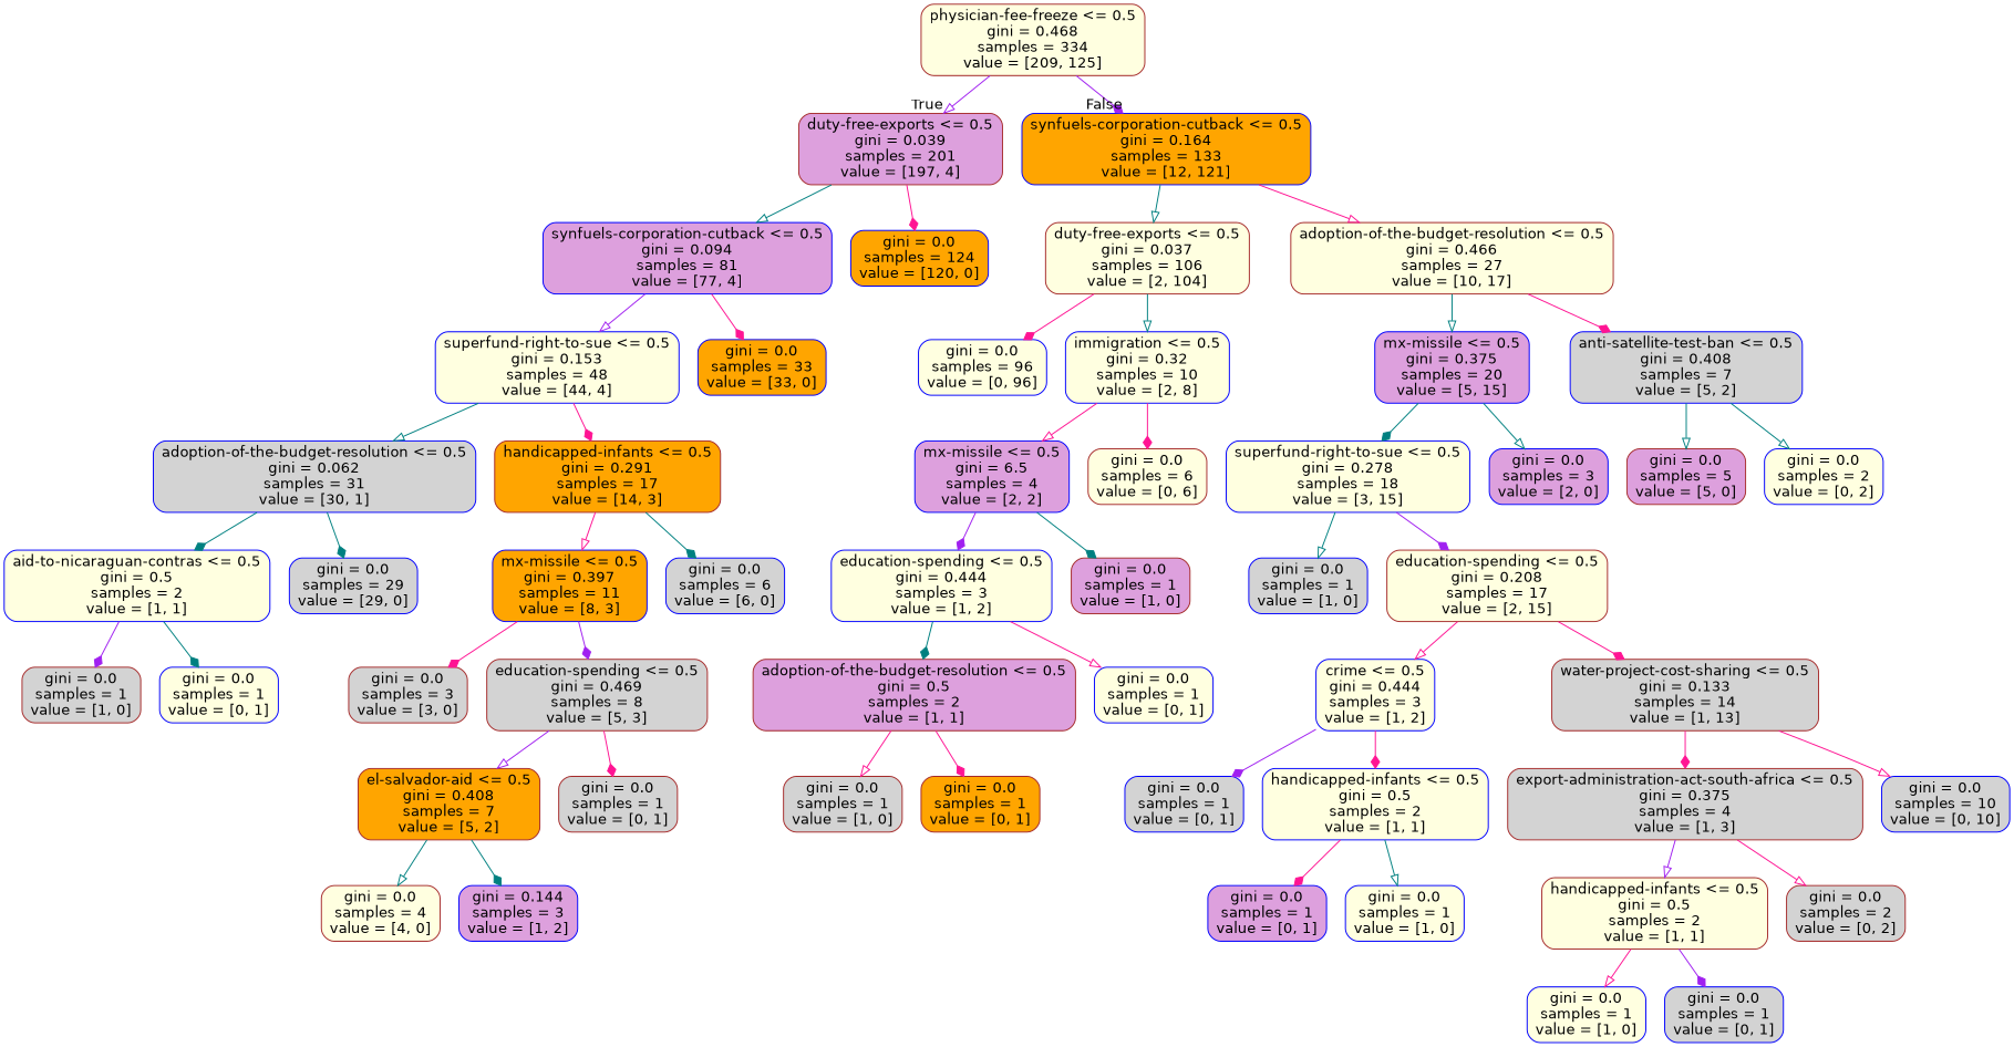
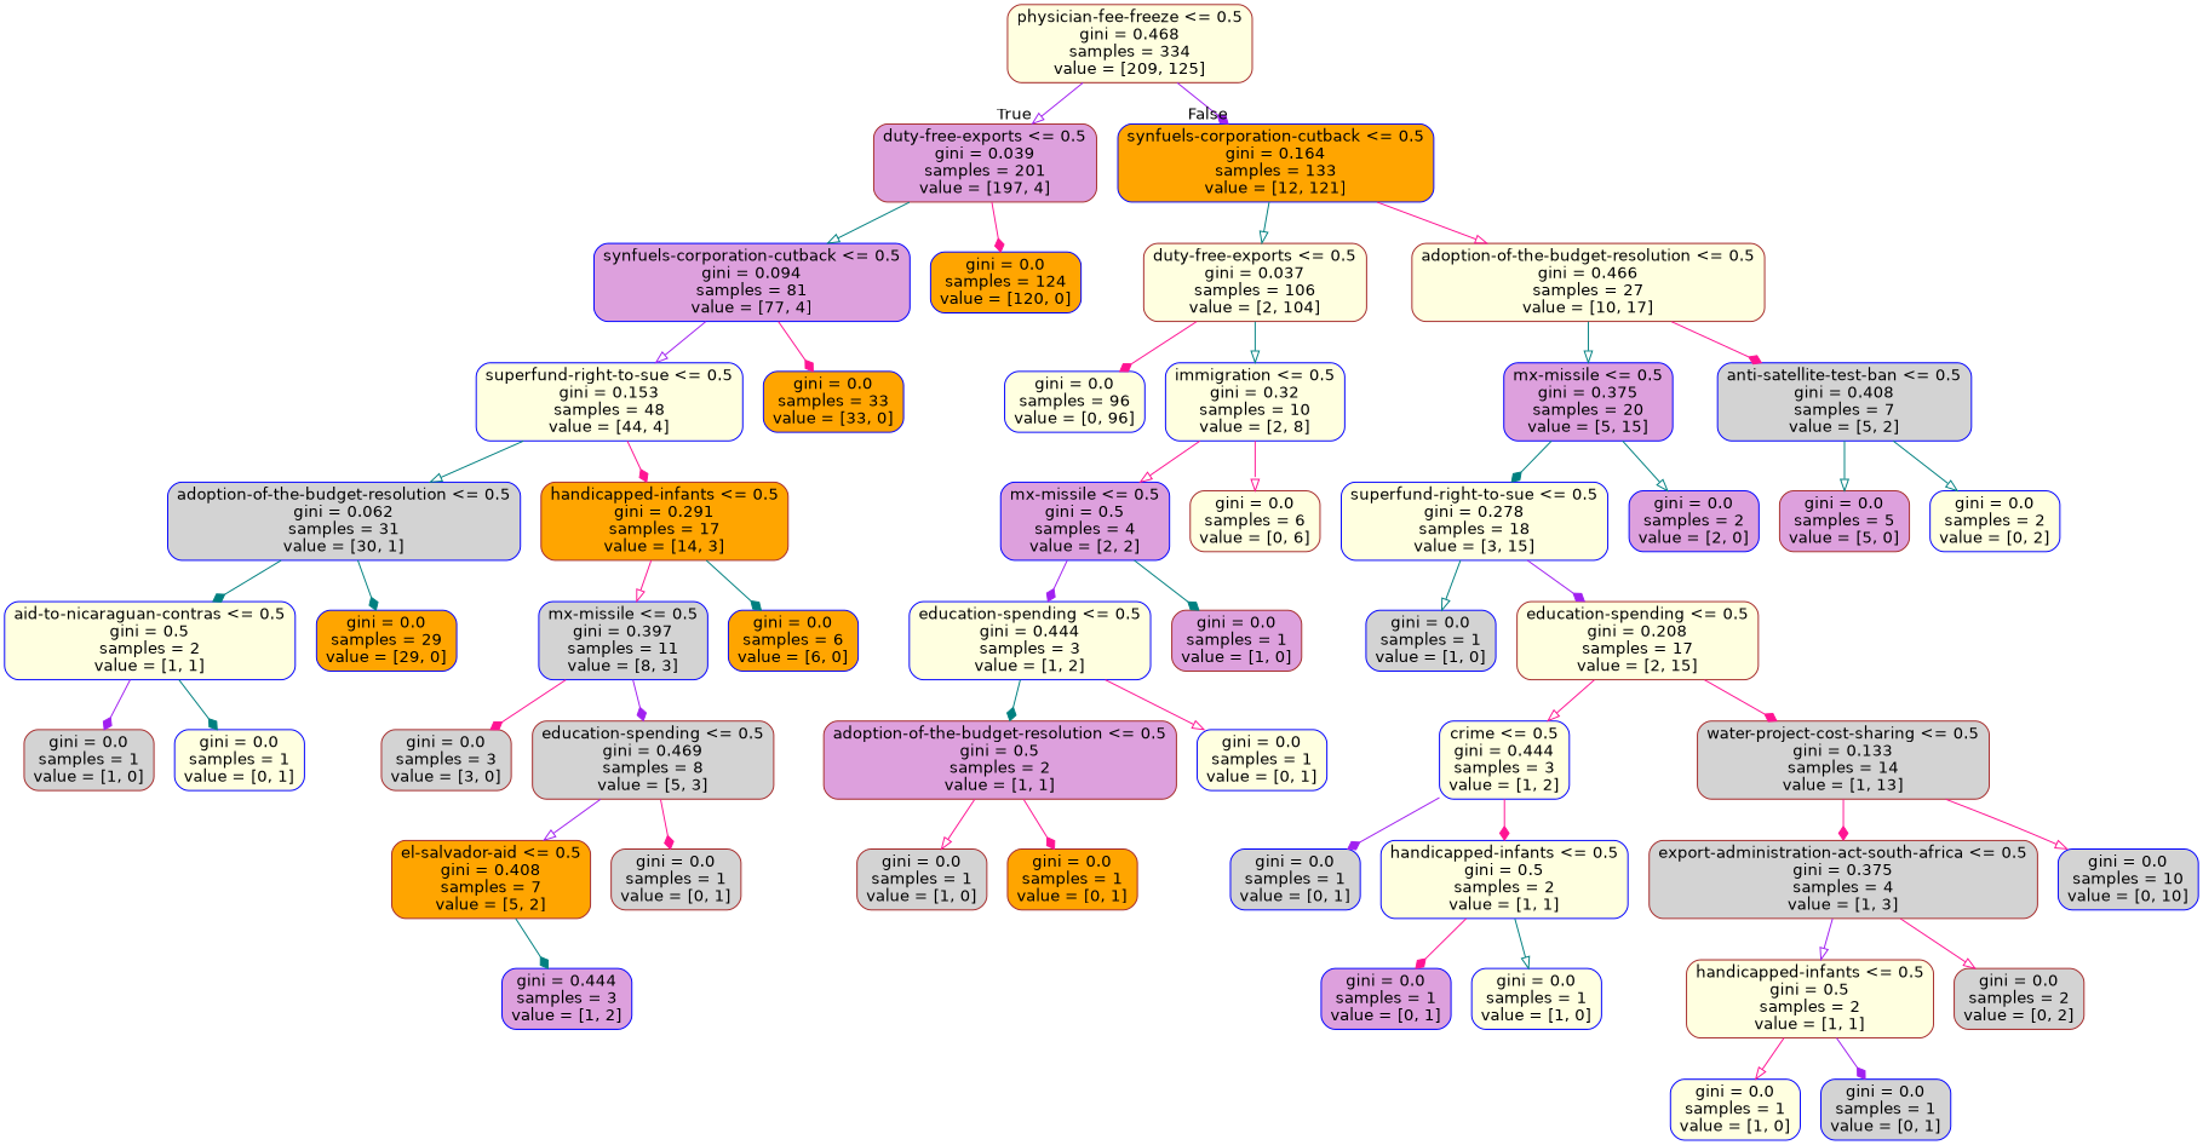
  digraph {
    node [color=blue fillcolor=lightyellow fontname=helvetica shape=box style="filled, rounded"]
    edge [arrowhead=diamond color=deeppink fontname=helvetica]
    n1 [color=brown label="physician-fee-freeze <= 0.5\ngini = 0.468\nsamples = 334\nvalue = [209, 125]"]
    n2 [color=brown fillcolor=plum label="duty-free-exports <= 0.5\ngini = 0.039\nsamples = 201\nvalue = [197, 4]"]
    n3 [fillcolor=orange label="synfuels-corporation-cutback <= 0.5\ngini = 0.164\nsamples = 133\nvalue = [12, 121]"]
    n4 [fillcolor=plum label="synfuels-corporation-cutback <= 0.5\ngini = 0.094\nsamples = 81\nvalue = [77, 4]"]
    n5 [fillcolor=orange label="gini = 0.0\nsamples = 124\nvalue = [120, 0]"]
    n6 [color=brown label="duty-free-exports <= 0.5\ngini = 0.037\nsamples = 106\nvalue = [2, 104]"]
    n7 [color=brown label="adoption-of-the-budget-resolution <= 0.5\ngini = 0.466\nsamples = 27\nvalue = [10, 17]"]
    n8 [label="superfund-right-to-sue <= 0.5\ngini = 0.153\nsamples = 48\nvalue = [44, 4]"]
    n9 [fillcolor=orange label="gini = 0.0\nsamples = 33\nvalue = [33, 0]"]
    n10 [fillcolor=lightgrey label="adoption-of-the-budget-resolution <= 0.5\ngini = 0.062\nsamples = 31\nvalue = [30, 1]"]
    n11 [color=brown fillcolor=orange label="handicapped-infants <= 0.5\ngini = 0.291\nsamples = 17\nvalue = [14, 3]"]
    n12 [label="aid-to-nicaraguan-contras <= 0.5\ngini = 0.5\nsamples = 2\nvalue = [1, 1]"]
-   n13 [fillcolor=lightgrey label="gini = 0.0\nsamples = 29\nvalue = [29, 0]"]
-   n14 [fillcolor=orange label="mx-missile <= 0.5\ngini = 0.397\nsamples = 11\nvalue = [8, 3]"]
-   n15 [fillcolor=lightgrey label="gini = 0.0\nsamples = 6\nvalue = [6, 0]"]
+   n13 [fillcolor=orange label="gini = 0.0\nsamples = 29\nvalue = [29, 0]"]
+   n14 [fillcolor=lightgrey label="mx-missile <= 0.5\ngini = 0.397\nsamples = 11\nvalue = [8, 3]"]
+   n15 [fillcolor=orange label="gini = 0.0\nsamples = 6\nvalue = [6, 0]"]
    n16 [color=brown fillcolor=lightgrey label="gini = 0.0\nsamples = 1\nvalue = [1, 0]"]
    n17 [label="gini = 0.0\nsamples = 1\nvalue = [0, 1]"]
    n18 [color=brown fillcolor=lightgrey label="gini = 0.0\nsamples = 3\nvalue = [3, 0]"]
    n19 [color=brown fillcolor=lightgrey label="education-spending <= 0.5\ngini = 0.469\nsamples = 8\nvalue = [5, 3]"]
    n20 [color=brown fillcolor=orange label="el-salvador-aid <= 0.5\ngini = 0.408\nsamples = 7\nvalue = [5, 2]"]
    n21 [color=brown fillcolor=lightgrey label="gini = 0.0\nsamples = 1\nvalue = [0, 1]"]
-   n22 [color=brown label="gini = 0.0\nsamples = 4\nvalue = [4, 0]"]
-   n23 [fillcolor=plum label="gini = 0.144\nsamples = 3\nvalue = [1, 2]"]
+   n23 [fillcolor=plum label="gini = 0.444\nsamples = 3\nvalue = [1, 2]"]
    n24 [label="gini = 0.0\nsamples = 96\nvalue = [0, 96]"]
    n25 [label="immigration <= 0.5\ngini = 0.32\nsamples = 10\nvalue = [2, 8]"]
    n26 [fillcolor=plum label="mx-missile <= 0.5\ngini = 0.375\nsamples = 20\nvalue = [5, 15]"]
    n27 [fillcolor=lightgrey label="anti-satellite-test-ban <= 0.5\ngini = 0.408\nsamples = 7\nvalue = [5, 2]"]
-   n28 [fillcolor=plum label="mx-missile <= 0.5\ngini = 6.5\nsamples = 4\nvalue = [2, 2]"]
+   n28 [fillcolor=plum label="mx-missile <= 0.5\ngini = 0.5\nsamples = 4\nvalue = [2, 2]"]
    n29 [color=brown label="gini = 0.0\nsamples = 6\nvalue = [0, 6]"]
    n30 [label="education-spending <= 0.5\ngini = 0.444\nsamples = 3\nvalue = [1, 2]"]
    n31 [color=brown fillcolor=plum label="gini = 0.0\nsamples = 1\nvalue = [1, 0]"]
    n32 [color=brown fillcolor=plum label="adoption-of-the-budget-resolution <= 0.5\ngini = 0.5\nsamples = 2\nvalue = [1, 1]"]
    n33 [label="gini = 0.0\nsamples = 1\nvalue = [0, 1]"]
    n34 [color=brown fillcolor=lightgrey label="gini = 0.0\nsamples = 1\nvalue = [1, 0]"]
    n35 [color=brown fillcolor=orange label="gini = 0.0\nsamples = 1\nvalue = [0, 1]"]
    n36 [label="superfund-right-to-sue <= 0.5\ngini = 0.278\nsamples = 18\nvalue = [3, 15]"]
-   n37 [fillcolor=plum label="gini = 0.0\nsamples = 3\nvalue = [2, 0]"]
+   n37 [fillcolor=plum label="gini = 0.0\nsamples = 2\nvalue = [2, 0]"]
    n38 [color=brown fillcolor=plum label="gini = 0.0\nsamples = 5\nvalue = [5, 0]"]
    n39 [label="gini = 0.0\nsamples = 2\nvalue = [0, 2]"]
    n40 [fillcolor=lightgrey label="gini = 0.0\nsamples = 1\nvalue = [1, 0]"]
    n41 [color=brown label="education-spending <= 0.5\ngini = 0.208\nsamples = 17\nvalue = [2, 15]"]
    n42 [label="crime <= 0.5\ngini = 0.444\nsamples = 3\nvalue = [1, 2]"]
    n43 [color=brown fillcolor=lightgrey label="water-project-cost-sharing <= 0.5\ngini = 0.133\nsamples = 14\nvalue = [1, 13]"]
    n44 [fillcolor=lightgrey label="gini = 0.0\nsamples = 1\nvalue = [0, 1]"]
    n45 [label="handicapped-infants <= 0.5\ngini = 0.5\nsamples = 2\nvalue = [1, 1]"]
    n46 [color=brown fillcolor=lightgrey label="export-administration-act-south-africa <= 0.5\ngini = 0.375\nsamples = 4\nvalue = [1, 3]"]
    n47 [fillcolor=lightgrey label="gini = 0.0\nsamples = 10\nvalue = [0, 10]"]
    n48 [fillcolor=plum label="gini = 0.0\nsamples = 1\nvalue = [0, 1]"]
    n49 [label="gini = 0.0\nsamples = 1\nvalue = [1, 0]"]
    n50 [color=brown label="handicapped-infants <= 0.5\ngini = 0.5\nsamples = 2\nvalue = [1, 1]"]
    n51 [color=brown fillcolor=lightgrey label="gini = 0.0\nsamples = 2\nvalue = [0, 2]"]
    n52 [label="gini = 0.0\nsamples = 1\nvalue = [1, 0]"]
    n53 [fillcolor=lightgrey label="gini = 0.0\nsamples = 1\nvalue = [0, 1]"]
    n1 -> n2 [arrowhead=onormal color=purple headlabel=True labelangle=45 labeldistance=2.5]
    n1 -> n3 [color=purple headlabel=False labelangle=-45 labeldistance=2.5]
    n2 -> n4 [arrowhead=onormal color=teal]
    n2 -> n5
    n3 -> n6 [arrowhead=onormal color=teal]
    n3 -> n7 [arrowhead=onormal]
    n4 -> n8 [arrowhead=onormal color=purple]
    n4 -> n9
    n6 -> n24
    n6 -> n25 [arrowhead=onormal color=teal]
    n7 -> n26 [arrowhead=onormal color=teal]
    n7 -> n27
    n8 -> n10 [arrowhead=onormal color=teal]
    n8 -> n11
    n10 -> n12 [color=teal]
    n10 -> n13 [color=teal]
    n11 -> n14 [arrowhead=onormal]
    n11 -> n15 [color=teal]
    n12 -> n16 [color=purple]
    n12 -> n17 [color=teal]
    n14 -> n18
    n14 -> n19 [color=purple]
    n19 -> n20 [arrowhead=onormal color=purple]
    n19 -> n21
-   n20 -> n22 [arrowhead=onormal color=teal]
    n20 -> n23 [color=teal]
    n25 -> n28 [arrowhead=onormal]
-   n25 -> n29
+   n25 -> n29 [arrowhead=onormal]
    n26 -> n36 [color=teal]
    n26 -> n37 [arrowhead=onormal color=teal]
    n27 -> n38 [arrowhead=onormal color=teal]
    n27 -> n39 [arrowhead=onormal color=teal]
    n28 -> n30 [color=purple]
    n28 -> n31 [color=teal]
    n30 -> n32 [color=teal]
    n30 -> n33 [arrowhead=onormal]
    n32 -> n34 [arrowhead=onormal]
    n32 -> n35
    n36 -> n40 [arrowhead=onormal color=teal]
    n36 -> n41 [color=purple]
    n41 -> n42 [arrowhead=onormal]
    n41 -> n43
    n42 -> n44 [color=purple]
    n42 -> n45
    n43 -> n46
    n43 -> n47 [arrowhead=onormal]
    n45 -> n48
    n45 -> n49 [arrowhead=onormal color=teal]
    n46 -> n50 [arrowhead=onormal color=purple]
    n46 -> n51 [arrowhead=onormal]
    n50 -> n52 [arrowhead=onormal]
    n50 -> n53 [color=purple]
  }
